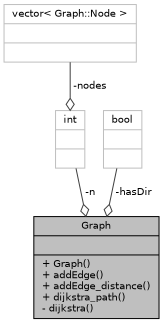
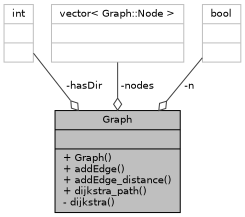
  digraph {
    node [color=grey75 fontname=Helvetica fontsize=10 shape=record]
    edge [arrowhead=odiamond color=grey25 fontname=Helvetica fontsize=10 labelfontname=Helvetica labelfontsize=10 style=solid]
    n1 [color=black fillcolor=grey75 fontcolor=black height=0.2 label="{Graph\n||+ Graph()\l+ addEdge()\l+ addEdge_distance()\l+ dijkstra_path()\l- dijkstra()\l}" style=filled width=0.4]
    n2 [height=0.2 label="{int\n||}" width=0.4]
    n3 [height=0.2 label="{vector\< Graph::Node \>\n||}" width=0.4]
    n4 [height=0.2 label="{bool\n||}" width=0.4]
-   n2 -> n1 [label=" -n"]
-   n3 -> n2 [label=" -nodes"]
-   n4 -> n1 [label=" -hasDir"]
+   n2 -> n1 [label=" -hasDir"]
+   n3 -> n1 [label=" -nodes"]
+   n4 -> n1 [label=" -n"]
  }
